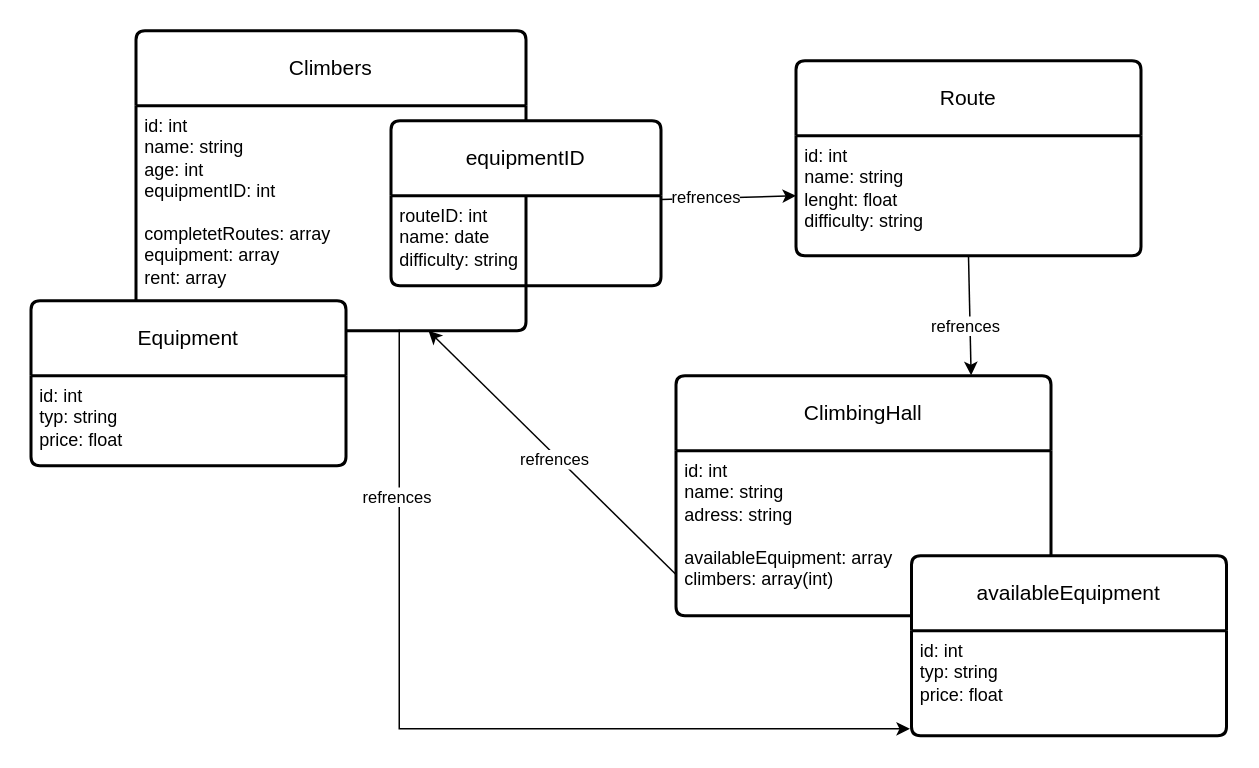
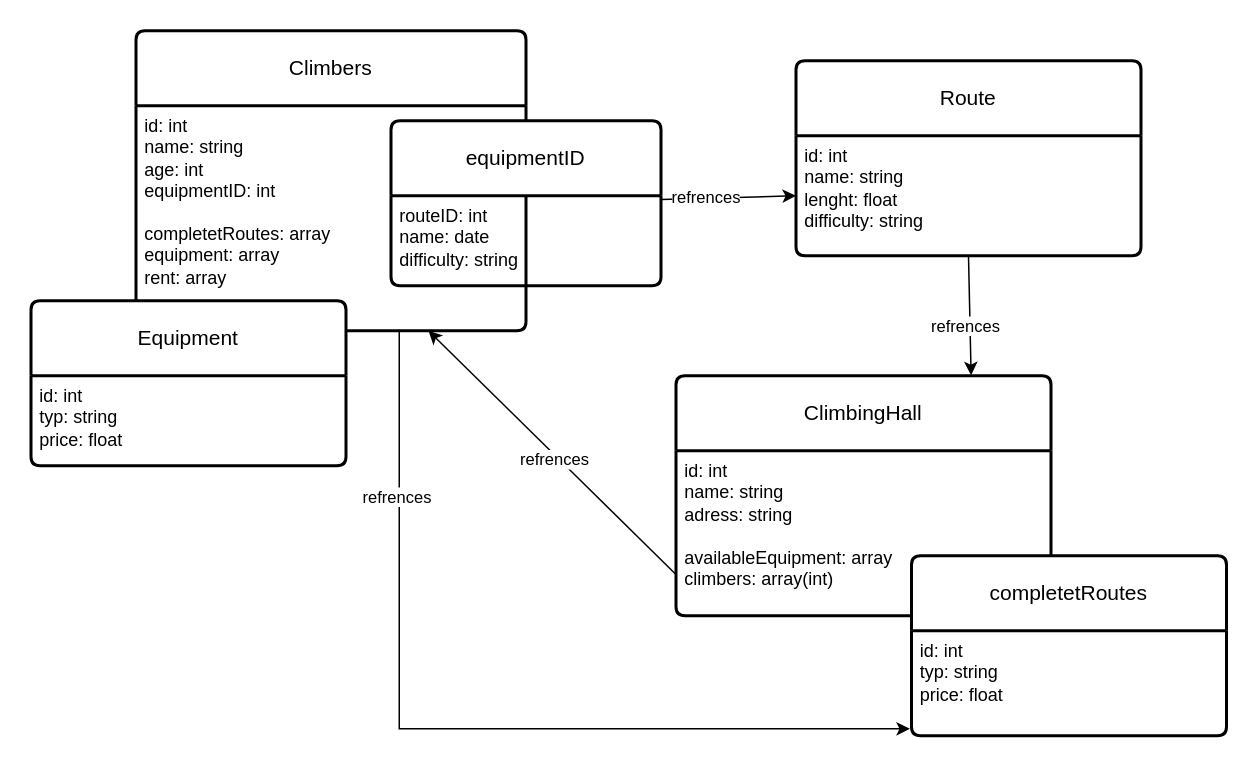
  <mxCell id="0" />
  <mxCell id="1" parent="0" />
  <mxCell id="2" value="Climbers" style="swimlane;childLayout=stackLayout;horizontal=1;startSize=50;horizontalStack=0;rounded=1;fontSize=14;fontStyle=0;strokeWidth=2;resizeParent=0;resizeLast=1;shadow=0;dashed=0;align=center;arcSize=4;whiteSpace=wrap;html=1;" parent="1" vertex="1"><mxGeometry x="90" y="20" width="260" height="200" as="geometry" /></mxCell>
  <mxCell id="3" value="id: int&lt;div&gt;name: string&lt;/div&gt;&lt;div&gt;age: int&lt;/div&gt;&lt;div&gt;equipmentID: int&lt;/div&gt;&lt;div&gt;&lt;br&gt;&lt;/div&gt;&lt;div&gt;completetRoutes: array&lt;/div&gt;&lt;div&gt;equipment: array&lt;/div&gt;&lt;div&gt;rent: array&lt;/div&gt;" style="align=left;strokeColor=none;fillColor=none;spacingLeft=4;spacingRight=4;fontSize=12;verticalAlign=top;resizable=0;rotatable=0;part=1;html=1;whiteSpace=wrap;" parent="2" vertex="1"><mxGeometry y="50" width="260" height="150" as="geometry" /></mxCell>
  <mxCell id="4" style="rounded=0;orthogonalLoop=1;jettySize=auto;html=1;entryX=0;entryY=0.5;entryDx=0;entryDy=0;" parent="1" source="6" target="9" edge="1"><mxGeometry relative="1" as="geometry" /></mxCell>
  <mxCell id="5" value="refrences" style="edgeLabel;html=1;align=center;verticalAlign=middle;resizable=0;points=[];" parent="4" vertex="1" connectable="0"><mxGeometry x="-0.329" y="1" relative="1" as="geometry"><mxPoint as="offset" /></mxGeometry></mxCell>
  <mxCell id="6" value="equipmentID" style="swimlane;childLayout=stackLayout;horizontal=1;startSize=50;horizontalStack=0;rounded=1;fontSize=14;fontStyle=0;strokeWidth=2;resizeParent=0;resizeLast=1;shadow=0;dashed=0;align=center;arcSize=4;whiteSpace=wrap;html=1;" parent="1" vertex="1"><mxGeometry x="260" y="80" width="180" height="110" as="geometry" /></mxCell>
  <mxCell id="7" value="routeID: int&lt;div&gt;name: date&lt;/div&gt;&lt;div&gt;difficulty: string&lt;/div&gt;" style="align=left;strokeColor=none;fillColor=none;spacingLeft=4;spacingRight=4;fontSize=12;verticalAlign=top;resizable=0;rotatable=0;part=1;html=1;whiteSpace=wrap;" parent="6" vertex="1"><mxGeometry y="50" width="180" height="60" as="geometry" /></mxCell>
  <mxCell id="8" value="Route" style="swimlane;childLayout=stackLayout;horizontal=1;startSize=50;horizontalStack=0;rounded=1;fontSize=14;fontStyle=0;strokeWidth=2;resizeParent=0;resizeLast=1;shadow=0;dashed=0;align=center;arcSize=4;whiteSpace=wrap;html=1;" parent="1" vertex="1"><mxGeometry x="530" y="40" width="230" height="130" as="geometry" /></mxCell>
  <mxCell id="9" value="id: int&lt;div&gt;name: string&lt;/div&gt;&lt;div&gt;lenght: float&lt;/div&gt;&lt;div&gt;difficulty: string&lt;/div&gt;" style="align=left;strokeColor=none;fillColor=none;spacingLeft=4;spacingRight=4;fontSize=12;verticalAlign=top;resizable=0;rotatable=0;part=1;html=1;whiteSpace=wrap;" parent="8" vertex="1"><mxGeometry y="50" width="230" height="80" as="geometry" /></mxCell>
  <mxCell id="10" value="Equipment" style="swimlane;childLayout=stackLayout;horizontal=1;startSize=50;horizontalStack=0;rounded=1;fontSize=14;fontStyle=0;strokeWidth=2;resizeParent=0;resizeLast=1;shadow=0;dashed=0;align=center;arcSize=4;whiteSpace=wrap;html=1;" parent="1" vertex="1"><mxGeometry x="20" y="200" width="210" height="110" as="geometry" /></mxCell>
  <mxCell id="11" value="id: int&lt;div&gt;typ: string&lt;/div&gt;&lt;div&gt;price: float&lt;/div&gt;" style="align=left;strokeColor=none;fillColor=none;spacingLeft=4;spacingRight=4;fontSize=12;verticalAlign=top;resizable=0;rotatable=0;part=1;html=1;whiteSpace=wrap;" parent="10" vertex="1"><mxGeometry y="50" width="210" height="60" as="geometry" /></mxCell>
  <mxCell id="12" value="ClimbingHall" style="swimlane;childLayout=stackLayout;horizontal=1;startSize=50;horizontalStack=0;rounded=1;fontSize=14;fontStyle=0;strokeWidth=2;resizeParent=0;resizeLast=1;shadow=0;dashed=0;align=center;arcSize=4;whiteSpace=wrap;html=1;" parent="1" vertex="1"><mxGeometry x="450" y="250" width="250" height="160" as="geometry" /></mxCell>
  <mxCell id="13" value="id: int&lt;div&gt;name: string&lt;/div&gt;&lt;div&gt;adress: string&lt;/div&gt;&lt;div&gt;&lt;br&gt;&lt;/div&gt;&lt;div&gt;availableEquipment: array&lt;/div&gt;&lt;div&gt;climbers: array(int)&lt;/div&gt;" style="align=left;strokeColor=none;fillColor=none;spacingLeft=4;spacingRight=4;fontSize=12;verticalAlign=top;resizable=0;rotatable=0;part=1;html=1;whiteSpace=wrap;" parent="12" vertex="1"><mxGeometry y="50" width="250" height="110" as="geometry" /></mxCell>
  <mxCell id="14" style="rounded=0;orthogonalLoop=1;jettySize=auto;html=1;exitX=0.5;exitY=1;exitDx=0;exitDy=0;entryX=0.787;entryY=-0.002;entryDx=0;entryDy=0;entryPerimeter=0;" parent="1" source="9" target="12" edge="1"><mxGeometry relative="1" as="geometry" /></mxCell>
  <mxCell id="15" value="refrences" style="edgeLabel;html=1;align=center;verticalAlign=middle;resizable=0;points=[];" parent="14" vertex="1" connectable="0"><mxGeometry x="0.153" y="-4" relative="1" as="geometry"><mxPoint as="offset" /></mxGeometry></mxCell>
- <mxCell id="16" value="availableEquipment" style="swimlane;childLayout=stackLayout;horizontal=1;startSize=50;horizontalStack=0;rounded=1;fontSize=14;fontStyle=0;strokeWidth=2;resizeParent=0;resizeLast=1;shadow=0;dashed=0;align=center;arcSize=4;whiteSpace=wrap;html=1;" parent="1" vertex="1"><mxGeometry x="607" y="370" width="210" height="120" as="geometry" /></mxCell>
+ <mxCell id="16" value="completetRoutes" style="swimlane;childLayout=stackLayout;horizontal=1;startSize=50;horizontalStack=0;rounded=1;fontSize=14;fontStyle=0;strokeWidth=2;resizeParent=0;resizeLast=1;shadow=0;dashed=0;align=center;arcSize=4;whiteSpace=wrap;html=1;" parent="1" vertex="1"><mxGeometry x="607" y="370" width="210" height="120" as="geometry" /></mxCell>
  <mxCell id="17" value="id: int&lt;div&gt;typ: string&lt;/div&gt;&lt;div&gt;price: float&lt;/div&gt;" style="align=left;strokeColor=none;fillColor=none;spacingLeft=4;spacingRight=4;fontSize=12;verticalAlign=top;resizable=0;rotatable=0;part=1;html=1;whiteSpace=wrap;" parent="16" vertex="1"><mxGeometry y="50" width="210" height="70" as="geometry" /></mxCell>
  <mxCell id="18" style="edgeStyle=orthogonalEdgeStyle;rounded=0;orthogonalLoop=1;jettySize=auto;html=1;entryX=-0.005;entryY=0.934;entryDx=0;entryDy=0;entryPerimeter=0;exitX=0.675;exitY=0.995;exitDx=0;exitDy=0;exitPerimeter=0;" parent="1" source="3" target="17" edge="1"><mxGeometry relative="1" as="geometry"><mxPoint x="250" y="230" as="sourcePoint" /></mxGeometry></mxCell>
  <mxCell id="19" value="refrences" style="edgeLabel;html=1;align=center;verticalAlign=middle;resizable=0;points=[];" parent="18" vertex="1" connectable="0"><mxGeometry x="-0.634" y="-2" relative="1" as="geometry"><mxPoint as="offset" /></mxGeometry></mxCell>
  <mxCell id="20" style="rounded=0;orthogonalLoop=1;jettySize=auto;html=1;exitX=0;exitY=0.75;exitDx=0;exitDy=0;entryX=0.75;entryY=1;entryDx=0;entryDy=0;" parent="1" source="13" target="3" edge="1"><mxGeometry relative="1" as="geometry"><mxPoint x="380" y="400" as="sourcePoint" /></mxGeometry></mxCell>
  <mxCell id="21" value="refrences" style="edgeLabel;html=1;align=center;verticalAlign=middle;resizable=0;points=[];" parent="20" vertex="1" connectable="0"><mxGeometry x="-0.032" y="2" relative="1" as="geometry"><mxPoint as="offset" /></mxGeometry></mxCell>
